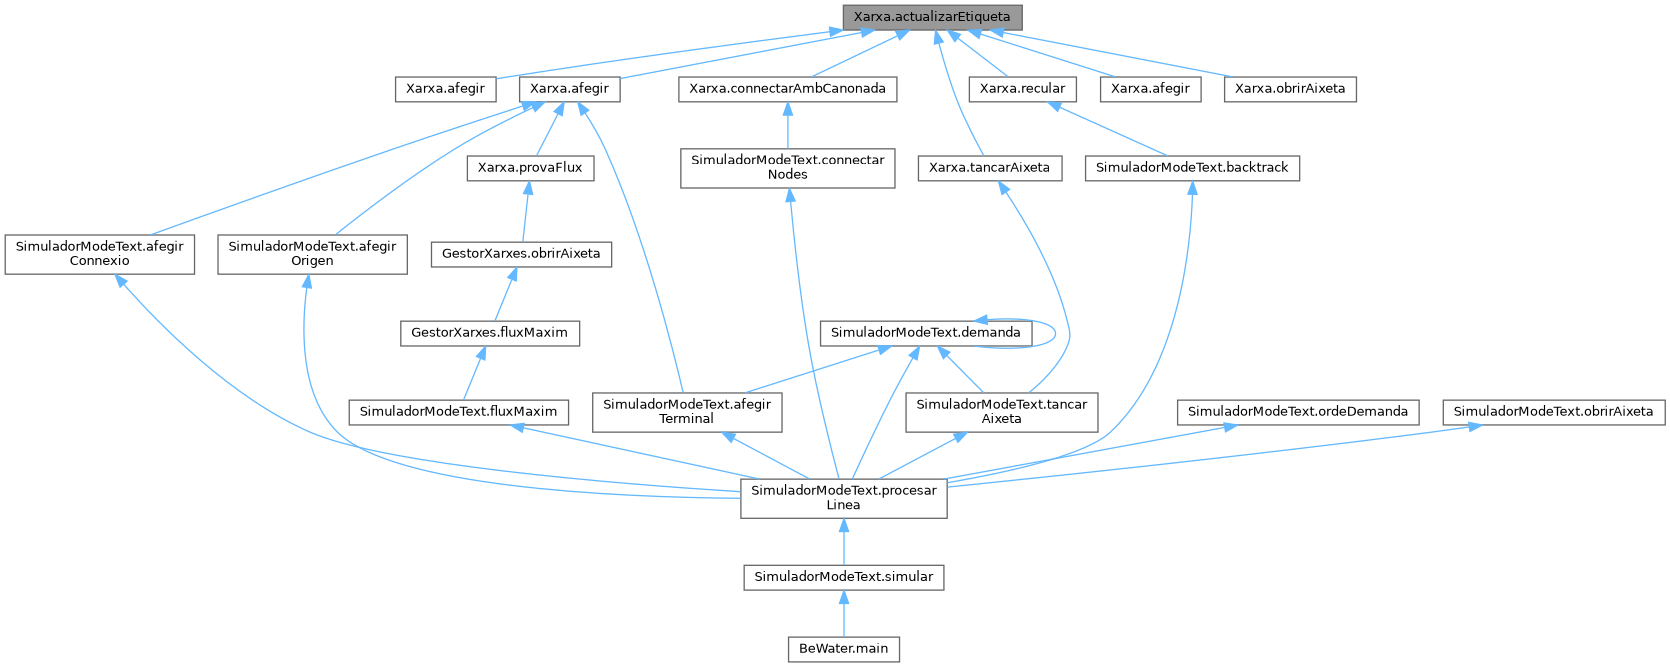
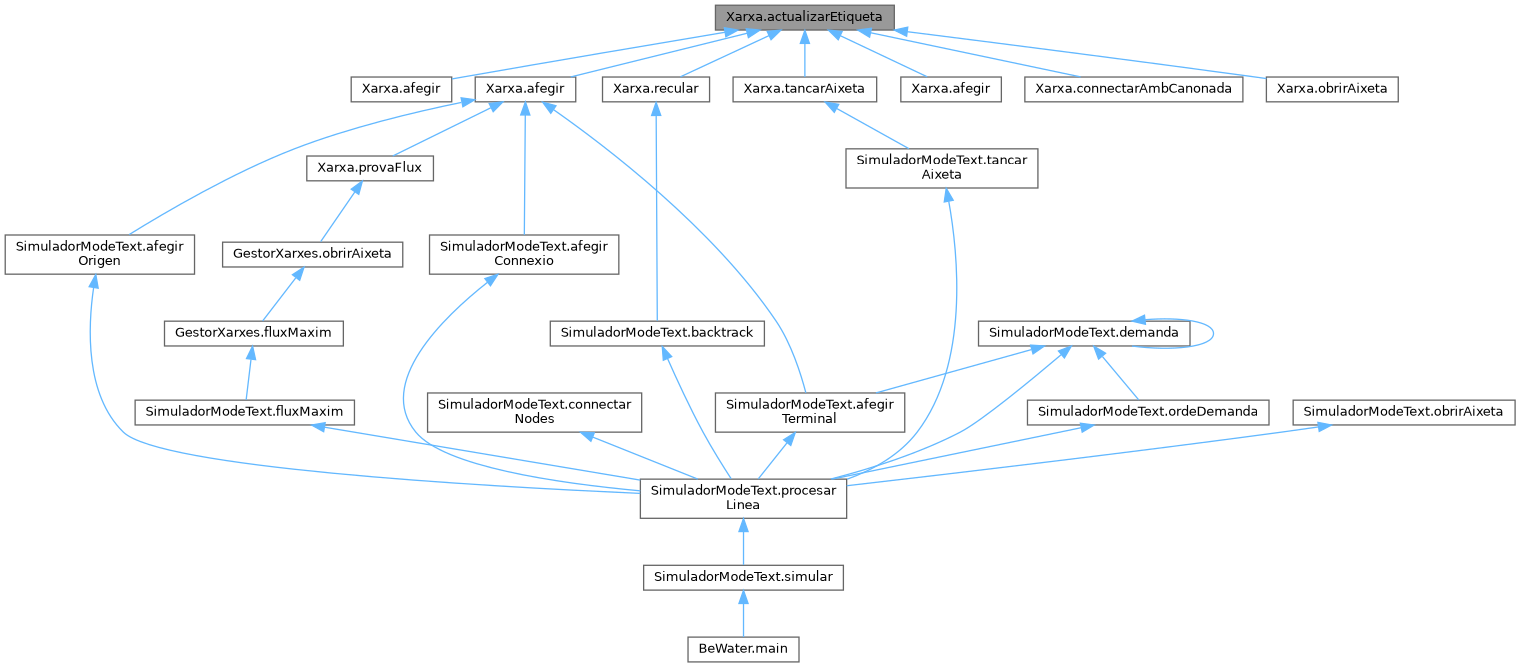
  digraph {
    rankdir=TB
    node [color=grey40 fillcolor=white fontname=Helvetica fontsize=10 shape=box style=filled]
    edge [color=steelblue1 dir=back fontname=Helvetica fontsize=10 labelfontname=Helvetica labelfontsize=10 style=solid]
    n1 [color=gray40 fillcolor=grey60 fontcolor=black height=0.2 label="Xarxa.actualizarEtiqueta" width=0.4]
    n2 [height=0.2 label="Xarxa.afegir" width=0.4]
    n3 [height=0.2 label="Xarxa.afegir" width=0.4]
    n4 [height=0.2 label="Xarxa.afegir" width=0.4]
    n5 [height=0.2 label="Xarxa.connectarAmbCanonada" width=0.4]
    n6 [height=0.2 label="Xarxa.obrirAixeta" width=0.4]
    n7 [height=0.2 label="Xarxa.recular" width=0.4]
    n8 [height=0.2 label="Xarxa.tancarAixeta" width=0.4]
    n9 [height=0.2 label="SimuladorModeText.afegir\lConnexio" width=0.4]
    n10 [height=0.2 label="SimuladorModeText.afegir\lOrigen" width=0.4]
    n11 [height=0.2 label="SimuladorModeText.afegir\lTerminal" width=0.4]
    n12 [height=0.2 label="Xarxa.provaFlux" width=0.4]
    n13 [height=0.2 label="SimuladorModeText.connectar\lNodes" width=0.4]
    n14 [height=0.2 label="SimuladorModeText.backtrack" width=0.4]
    n15 [height=0.2 label="SimuladorModeText.tancar\lAixeta" width=0.4]
    n16 [height=0.2 label="SimuladorModeText.procesar\lLinea" width=0.4]
    n17 [height=0.2 label="GestorXarxes.obrirAixeta" width=0.4]
    n18 [height=0.2 label="SimuladorModeText.simular" width=0.4]
    n19 [height=0.2 label="BeWater.main" width=0.4]
    n20 [height=0.2 label="GestorXarxes.fluxMaxim" width=0.4]
    n21 [height=0.2 label="SimuladorModeText.fluxMaxim" width=0.4]
    n22 [height=0.2 label="SimuladorModeText.demanda" width=0.4]
    n23 [height=0.2 label="SimuladorModeText.ordeDemanda" width=0.4]
    n24 [height=0.2 label="SimuladorModeText.obrirAixeta" width=0.4]
    n1 -> n2
    n1 -> n3
    n1 -> n4
    n1 -> n5
    n1 -> n6
    n1 -> n7
    n1 -> n8
    n3 -> n9
    n3 -> n10
    n3 -> n11
    n3 -> n12
-   n5 -> n13
    n7 -> n14
    n8 -> n15
    n9 -> n16
    n10 -> n16
    n11 -> n16
    n12 -> n17
    n13 -> n16
    n14 -> n16
    n15 -> n16
    n16 -> n18
    n17 -> n20
    n18 -> n19
    n20 -> n21
    n21 -> n16
    n22 -> n11
    n22 -> n16
    n22 -> n22
-   n22 -> n15
+   n22 -> n23
    n23 -> n16
    n24 -> n16
  }
